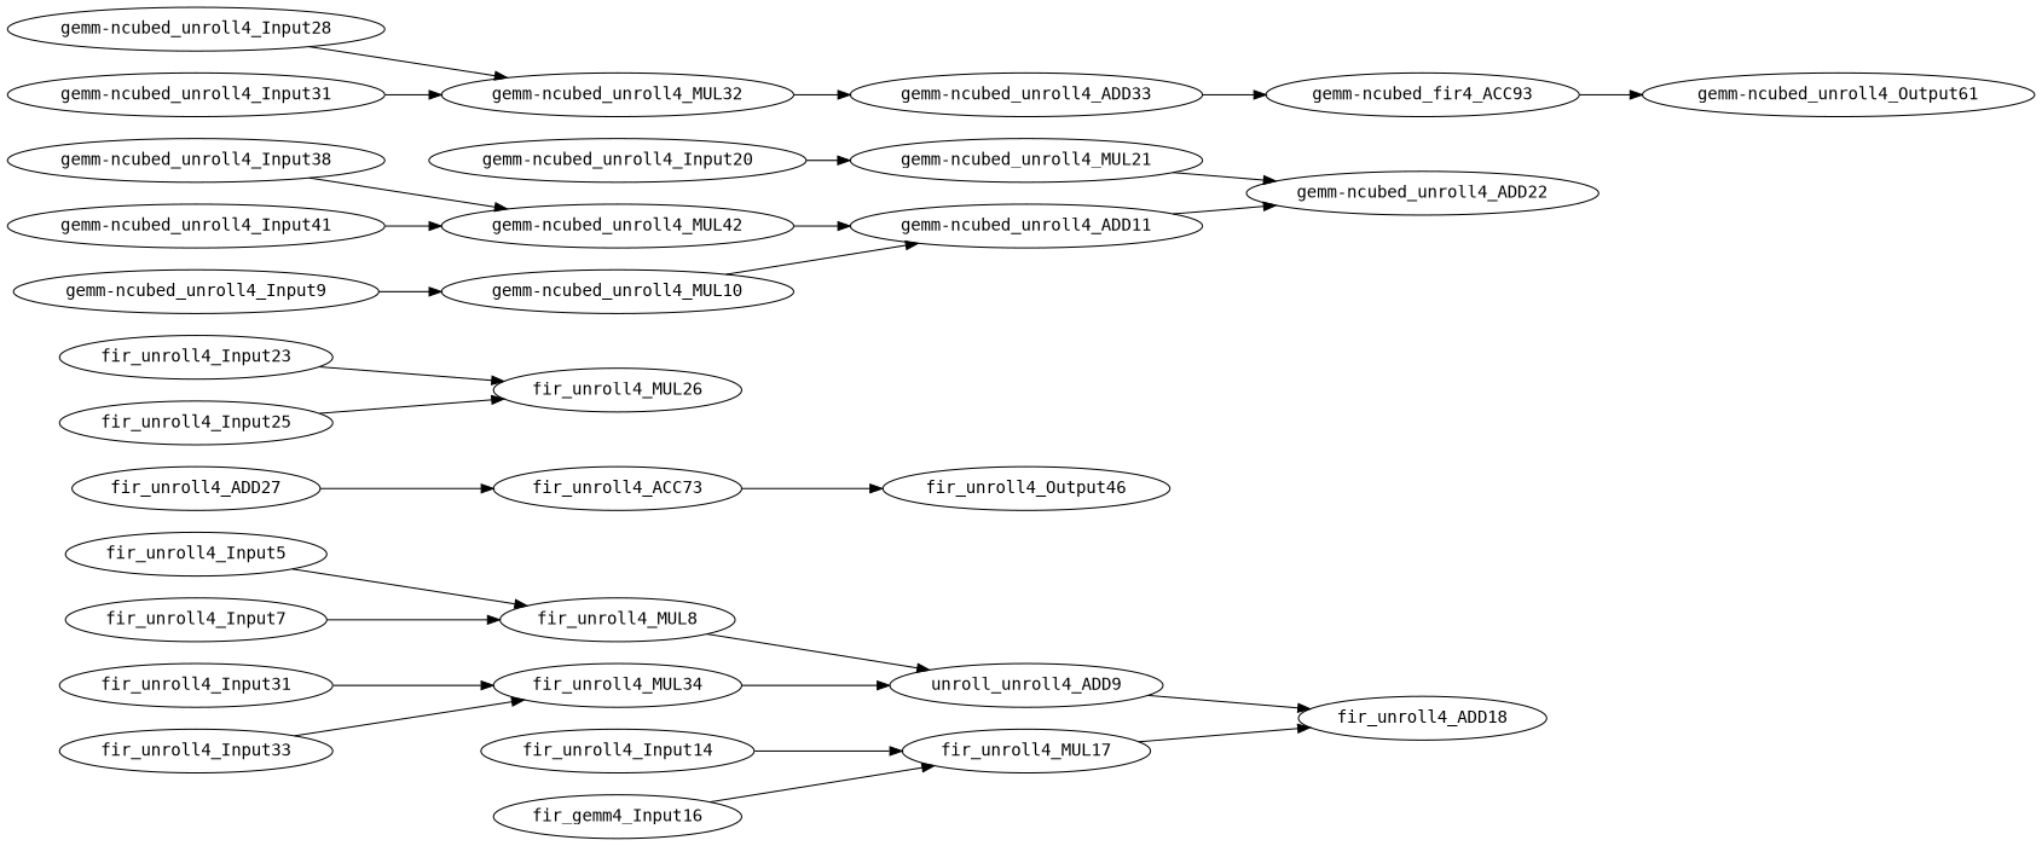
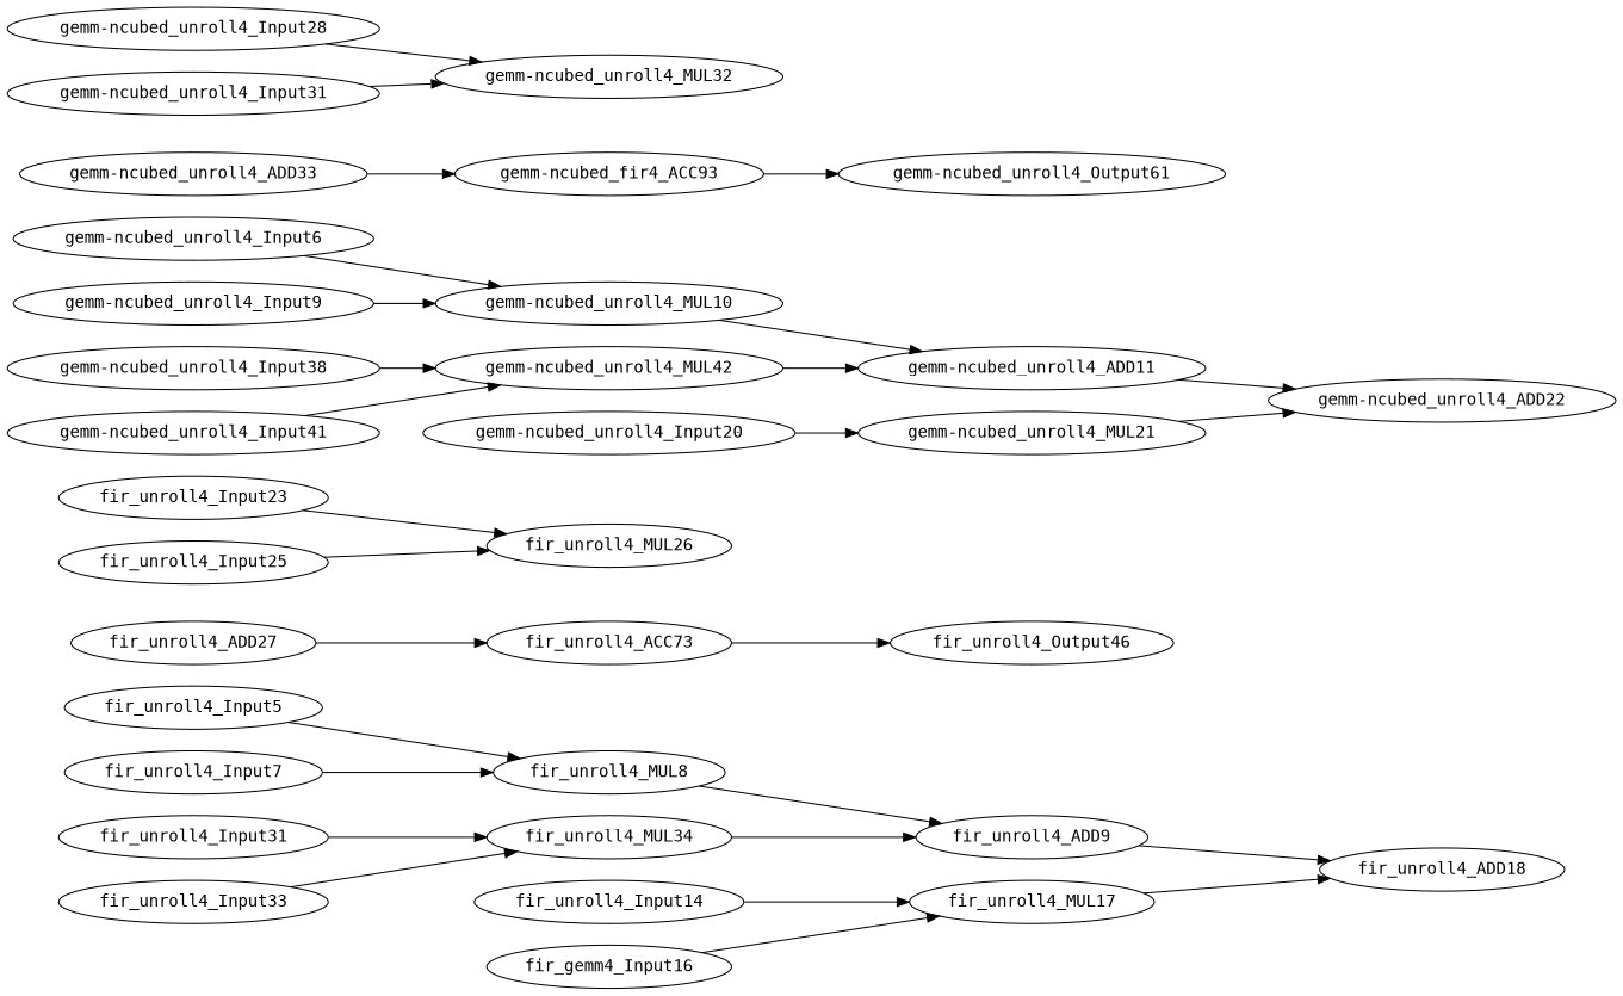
  digraph {
    fontname="DejaVu Sans Mono"
    rankdir=LR
    node [fontname="DejaVu Sans Mono" opcode=input]
    edge [fontname="DejaVu Sans Mono" operand=0]
    fir_unroll4_Input5 [offset="0, 28" pattern="-16, 2, 20, 1017" ref_name=fir_unroll4_input]
    fir_unroll4_MUL8 [opcode=mul]
-   fir_unroll4_ADD9 [opcode=add label=unroll_unroll4_ADD9]
+   fir_unroll4_ADD9 [opcode=add]
    fir_unroll4_Input7 [offset="0, 0" pattern="16, 2, -16, 1017" ref_name=fir_unroll4_coefficients]
    fir_unroll4_ADD18 [opcode=add]
    fir_unroll4_Input14 [offset="0, 24" pattern="-16, 2, 20, 1017" ref_name=fir_unroll4_input]
    fir_unroll4_MUL17 [opcode=mul]
    n8 [label=fir_gemm4_Input16 offset="0, 4" pattern="16, 2, -16, 1017" ref_name=fir_unroll4_coefficients]
    fir_unroll4_ADD27 [opcode=add]
    fir_unroll4_ACC73 [acc_first=1 acc_params="0, 2, 1, 1017" opcode=acc]
    fir_unroll4_Input23 [offset="0, 20" pattern="-16, 2, 20, 1017" ref_name=fir_unroll4_input]
    fir_unroll4_MUL26 [opcode=mul]
    fir_unroll4_Input25 [offset="0, 8" pattern="16, 2, -16, 1017" ref_name=fir_unroll4_coefficients]
    fir_unroll4_Output46 [offset="16, 12" opcode=output pattern="0, 2, 4, 1017" ref_name=fir_unroll4_output]
    fir_unroll4_Input31 [offset="0, 16" pattern="-16, 2, 20, 1017" ref_name=fir_unroll4_input]
    fir_unroll4_MUL34 [opcode=mul]
    fir_unroll4_Input33 [offset="0, 12" pattern="16, 2, -16, 1017" ref_name=fir_unroll4_coefficients]
+   "gemm-ncubed_unroll4_Input6" [offset="0, 0" pattern="16, 8, -112, 32, 16, 32" ref_name="gemm-ncubed_unroll4_m1"]
    "gemm-ncubed_unroll4_MUL10" [opcode=mul]
    "gemm-ncubed_unroll4_ADD11" [opcode=add]
    "gemm-ncubed_unroll4_Input9" [offset="0, 0" pattern="512, 8, -3580, 32, -3708, 32" ref_name="gemm-ncubed_unroll4_m2"]
    "gemm-ncubed_unroll4_ADD22" [opcode=add]
    "gemm-ncubed_unroll4_MUL21" [opcode=mul]
    "gemm-ncubed_unroll4_Input20" [offset="0, 128" pattern="512, 8, -3580, 32, -3708, 32" ref_name="gemm-ncubed_unroll4_m2"]
    "gemm-ncubed_unroll4_ADD33" [opcode=add]
    n26 [acc_first=1 acc_params="0, 8, 1, 1024" label="gemm-ncubed_fir4_ACC93" opcode=acc]
    "gemm-ncubed_unroll4_Input28" [offset="0, 8" pattern="16, 8, -112, 32, 16, 32" ref_name="gemm-ncubed_unroll4_m1"]
    "gemm-ncubed_unroll4_MUL32" [opcode=mul]
    "gemm-ncubed_unroll4_Input31" [offset="0, 256" pattern="512, 8, -3580, 32, -3708, 32" ref_name="gemm-ncubed_unroll4_m2"]
    "gemm-ncubed_unroll4_Output61" [offset="0, 0" opcode=output pattern="0, 8, 4, 32, 4, 32" ref_name="gemm-ncubed_unroll4_prod"]
    "gemm-ncubed_unroll4_Input38" [offset="0, 12" pattern="16, 8, -112, 32, 16, 32" ref_name="gemm-ncubed_unroll4_m1"]
    "gemm-ncubed_unroll4_MUL42" [opcode=mul]
    "gemm-ncubed_unroll4_Input41" [offset="0, 384" pattern="512, 8, -3580, 32, -3708, 32" ref_name="gemm-ncubed_unroll4_m2"]
    fir_unroll4_Input5 -> fir_unroll4_MUL8 [operand=1]
    fir_unroll4_MUL8 -> fir_unroll4_ADD9
    fir_unroll4_ADD9 -> fir_unroll4_ADD18 [operand=1]
    fir_unroll4_Input7 -> fir_unroll4_MUL8
    fir_unroll4_Input14 -> fir_unroll4_MUL17 [operand=1]
    fir_unroll4_MUL17 -> fir_unroll4_ADD18
    n8 -> fir_unroll4_MUL17
    fir_unroll4_ADD27 -> fir_unroll4_ACC73
    fir_unroll4_ACC73 -> fir_unroll4_Output46
    fir_unroll4_Input23 -> fir_unroll4_MUL26 [operand=1]
    fir_unroll4_Input25 -> fir_unroll4_MUL26
    fir_unroll4_Input31 -> fir_unroll4_MUL34 [operand=1]
    fir_unroll4_MUL34 -> fir_unroll4_ADD9 [operand=1]
    fir_unroll4_Input33 -> fir_unroll4_MUL34
+   "gemm-ncubed_unroll4_Input6" -> "gemm-ncubed_unroll4_MUL10" [operand=1]
    "gemm-ncubed_unroll4_MUL10" -> "gemm-ncubed_unroll4_ADD11"
    "gemm-ncubed_unroll4_ADD11" -> "gemm-ncubed_unroll4_ADD22" [operand=1]
    "gemm-ncubed_unroll4_Input9" -> "gemm-ncubed_unroll4_MUL10"
    "gemm-ncubed_unroll4_MUL21" -> "gemm-ncubed_unroll4_ADD22"
    "gemm-ncubed_unroll4_Input20" -> "gemm-ncubed_unroll4_MUL21"
    "gemm-ncubed_unroll4_ADD33" -> n26
    n26 -> "gemm-ncubed_unroll4_Output61"
    "gemm-ncubed_unroll4_Input28" -> "gemm-ncubed_unroll4_MUL32" [operand=1]
-   "gemm-ncubed_unroll4_MUL32" -> "gemm-ncubed_unroll4_ADD33"
    "gemm-ncubed_unroll4_Input31" -> "gemm-ncubed_unroll4_MUL32"
    "gemm-ncubed_unroll4_Input38" -> "gemm-ncubed_unroll4_MUL42" [operand=1]
    "gemm-ncubed_unroll4_MUL42" -> "gemm-ncubed_unroll4_ADD11" [operand=1]
    "gemm-ncubed_unroll4_Input41" -> "gemm-ncubed_unroll4_MUL42"
  }
